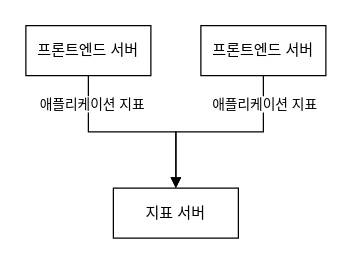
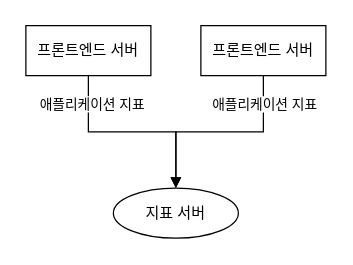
  <mxCell id="0" />
  <mxCell id="1" parent="0" />
  <mxCell id="2" style="edgeStyle=orthogonalEdgeStyle;rounded=0;orthogonalLoop=1;jettySize=auto;html=1;entryX=0.5;entryY=0;entryDx=0;entryDy=0;endArrow=block;endFill=1;" edge="1" parent="1" source="4" target="8"><mxGeometry relative="1" as="geometry" /></mxCell>
  <mxCell id="3" value="애플리케이션 지표" style="edgeLabel;html=1;align=center;verticalAlign=middle;resizable=0;points=[];" vertex="1" connectable="0" parent="2"><mxGeometry x="-0.675" y="2" relative="1" as="geometry"><mxPoint y="-4" as="offset" /></mxGeometry></mxCell>
  <mxCell id="4" value="프론트엔드 서버" style="rounded=0;whiteSpace=wrap;html=1;" vertex="1" parent="1"><mxGeometry x="20" y="20" width="100" height="40" as="geometry" /></mxCell>
  <mxCell id="5" style="edgeStyle=orthogonalEdgeStyle;rounded=0;orthogonalLoop=1;jettySize=auto;html=1;entryX=0.5;entryY=0;entryDx=0;entryDy=0;endArrow=block;endFill=1;" edge="1" parent="1" source="7" target="8"><mxGeometry relative="1" as="geometry" /></mxCell>
  <mxCell id="6" value="애플리케이션 지표" style="edgeLabel;html=1;align=center;verticalAlign=middle;resizable=0;points=[];" vertex="1" connectable="0" parent="5"><mxGeometry x="-0.613" relative="1" as="geometry"><mxPoint y="-9" as="offset" /></mxGeometry></mxCell>
  <mxCell id="7" value="프론트엔드 서버" style="rounded=0;whiteSpace=wrap;html=1;" vertex="1" parent="1"><mxGeometry x="160" y="20" width="100" height="40" as="geometry" /></mxCell>
- <mxCell id="8" value="지표 서버" style="rounded=0;whiteSpace=wrap;html=1;" vertex="1" parent="1"><mxGeometry x="90" y="150" width="100" height="40" as="geometry" /></mxCell>
+ <mxCell id="8" value="지표 서버" style="ellipse;whiteSpace=wrap;html=1;" vertex="1" parent="1"><mxGeometry x="90" y="150" width="100" height="40" as="geometry" /></mxCell>
